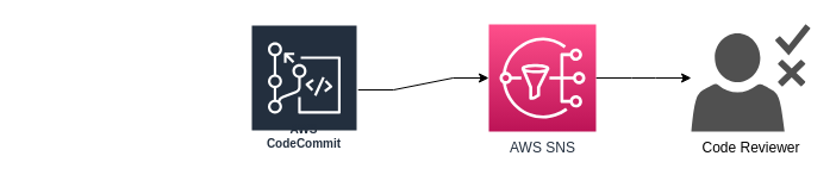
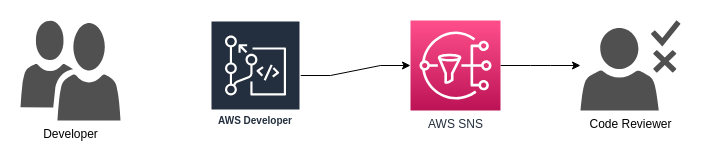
  <mxCell id="0" />
  <mxCell id="1" parent="0" />
  <mxCell id="2" style="edgeStyle=entityRelationEdgeStyle;rounded=0;orthogonalLoop=1;jettySize=auto;html=1;" parent="1" source="3" target="6" edge="1"><mxGeometry relative="1" as="geometry" /></mxCell>
- <mxCell id="3" value="AWS CodeCommit" style="sketch=0;outlineConnect=0;fontColor=#232F3E;gradientColor=none;strokeColor=#ffffff;fillColor=#232F3E;dashed=0;verticalLabelPosition=middle;verticalAlign=bottom;align=center;html=1;whiteSpace=wrap;fontSize=10;fontStyle=1;spacing=3;shape=mxgraph.aws4.productIcon;prIcon=mxgraph.aws4.codecommit;" parent="1" vertex="1"><mxGeometry x="210" y="20" width="90" height="110" as="geometry" /></mxCell>
+ <mxCell id="3" value="AWS Developer" style="sketch=0;outlineConnect=0;fontColor=#232F3E;gradientColor=none;strokeColor=#ffffff;fillColor=#232F3E;dashed=0;verticalLabelPosition=middle;verticalAlign=bottom;align=center;html=1;whiteSpace=wrap;fontSize=10;fontStyle=1;spacing=3;shape=mxgraph.aws4.productIcon;prIcon=mxgraph.aws4.codecommit;" parent="1" vertex="1"><mxGeometry x="210" y="20" width="90" height="110" as="geometry" /></mxCell>
+ <mxCell id="4" value="Developer" style="sketch=0;pointerEvents=1;shadow=0;dashed=0;html=1;strokeColor=none;labelPosition=center;verticalLabelPosition=bottom;verticalAlign=top;align=center;fillColor=#505050;shape=mxgraph.mscae.intune.user_group" parent="1" vertex="1"><mxGeometry x="20" y="20" width="100" height="100" as="geometry" /></mxCell>
  <mxCell id="5" style="edgeStyle=entityRelationEdgeStyle;rounded=0;orthogonalLoop=1;jettySize=auto;html=1;" parent="1" source="6" target="7" edge="1"><mxGeometry relative="1" as="geometry" /></mxCell>
  <mxCell id="6" value="AWS SNS" style="sketch=0;points=[[0,0,0],[0.25,0,0],[0.5,0,0],[0.75,0,0],[1,0,0],[0,1,0],[0.25,1,0],[0.5,1,0],[0.75,1,0],[1,1,0],[0,0.25,0],[0,0.5,0],[0,0.75,0],[1,0.25,0],[1,0.5,0],[1,0.75,0]];outlineConnect=0;fontColor=#232F3E;gradientColor=#FF4F8B;gradientDirection=north;fillColor=#BC1356;strokeColor=#ffffff;dashed=0;verticalLabelPosition=bottom;verticalAlign=top;align=center;html=1;fontSize=12;fontStyle=0;aspect=fixed;shape=mxgraph.aws4.resourceIcon;resIcon=mxgraph.aws4.sns;" parent="1" vertex="1"><mxGeometry x="410" y="20" width="90" height="90" as="geometry" /></mxCell>
  <mxCell id="7" value="Code Reviewer" style="sketch=0;pointerEvents=1;shadow=0;dashed=0;html=1;strokeColor=none;fillColor=#505050;labelPosition=center;verticalLabelPosition=bottom;verticalAlign=top;outlineConnect=0;align=center;shape=mxgraph.office.users.approver;" parent="1" vertex="1"><mxGeometry x="580" y="20" width="100" height="90" as="geometry" /></mxCell>
